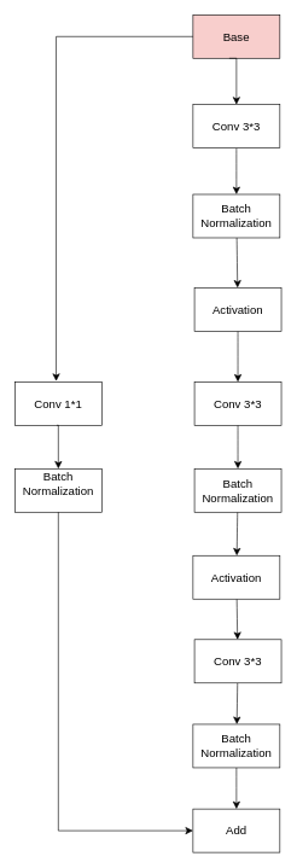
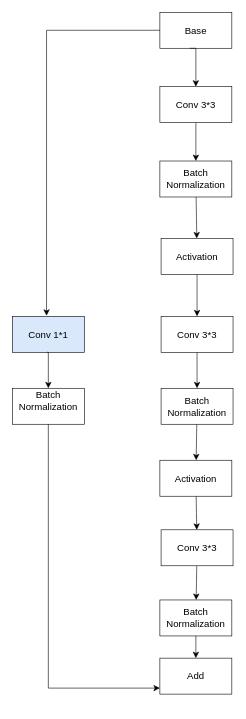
  <mxCell id="0" />
  <mxCell id="1" parent="0" />
  <mxCell id="2" value="" style="edgeStyle=none;curved=1;rounded=0;orthogonalLoop=1;jettySize=auto;html=1;fontSize=12;startSize=8;endSize=8;" edge="1" parent="1" source="3" target="5"><mxGeometry relative="1" as="geometry" /></mxCell>
  <mxCell id="3" value="Conv 3*3" style="rounded=0;whiteSpace=wrap;html=1;fontSize=16;" vertex="1" parent="1"><mxGeometry x="266" y="144" width="120" height="60" as="geometry" /></mxCell>
  <mxCell id="4" value="" style="edgeStyle=none;curved=1;rounded=0;orthogonalLoop=1;jettySize=auto;html=1;fontSize=12;startSize=8;endSize=8;" edge="1" parent="1" source="5" target="21"><mxGeometry relative="1" as="geometry" /></mxCell>
  <mxCell id="5" value="Batch Normalization" style="rounded=0;whiteSpace=wrap;html=1;fontSize=16;" vertex="1" parent="1"><mxGeometry x="266" y="268" width="120" height="60" as="geometry" /></mxCell>
  <mxCell id="6" value="&#10;&lt;span style=&quot;color: rgb(0, 0, 0); font-family: Helvetica; font-size: 16px; font-style: normal; font-variant-ligatures: normal; font-variant-caps: normal; font-weight: 400; letter-spacing: normal; orphans: 2; text-align: center; text-indent: 0px; text-transform: none; widows: 2; word-spacing: 0px; -webkit-text-stroke-width: 0px; background-color: rgb(255, 255, 255); text-decoration-thickness: initial; text-decoration-style: initial; text-decoration-color: initial; float: none; display: inline !important;&quot;&gt;Batch Normalization&lt;/span&gt;&#10;&#10;" style="rounded=0;whiteSpace=wrap;html=1;fontSize=16;" vertex="1" parent="1"><mxGeometry x="20" y="647" width="120" height="60" as="geometry" /></mxCell>
- <mxCell id="7" value="Base" style="rounded=0;whiteSpace=wrap;html=1;fontSize=16;fillColor=#f8cecc;" vertex="1" parent="1"><mxGeometry x="266" y="20" width="120" height="60" as="geometry" /></mxCell>
- <mxCell id="8" value="Add" style="rounded=0;whiteSpace=wrap;html=1;fontSize=16;" vertex="1" parent="1"><mxGeometry x="266" y="1117" width="120" height="60" as="geometry" /></mxCell>
+ <mxCell id="7" value="Base" style="rounded=0;whiteSpace=wrap;html=1;fontSize=16;" vertex="1" parent="1"><mxGeometry x="266" y="20" width="120" height="60" as="geometry" /></mxCell>
+ <mxCell id="8" value="Add" style="rounded=0;whiteSpace=wrap;html=1;fontSize=16;" vertex="1" parent="1"><mxGeometry x="266" y="1097" width="120" height="60" as="geometry" /></mxCell>
  <mxCell id="9" value="" style="edgeStyle=none;curved=1;rounded=0;orthogonalLoop=1;jettySize=auto;html=1;fontSize=12;startSize=8;endSize=8;" edge="1" parent="1" source="10" target="8"><mxGeometry relative="1" as="geometry" /></mxCell>
  <mxCell id="10" value="Batch Normalization" style="rounded=0;whiteSpace=wrap;html=1;fontSize=16;" vertex="1" parent="1"><mxGeometry x="266" y="1000" width="120" height="60" as="geometry" /></mxCell>
- <mxCell id="11" value="Conv 1*1" style="rounded=0;whiteSpace=wrap;html=1;fontSize=16;" vertex="1" parent="1"><mxGeometry x="20" y="527" width="120" height="60" as="geometry" /></mxCell>
+ <mxCell id="11" value="Conv 1*1" style="rounded=0;whiteSpace=wrap;html=1;fontSize=16;fillColor=#dae8fc;" vertex="1" parent="1"><mxGeometry x="20" y="527" width="120" height="60" as="geometry" /></mxCell>
  <mxCell id="12" value="" style="edgeStyle=none;curved=1;rounded=0;orthogonalLoop=1;jettySize=auto;html=1;fontSize=12;startSize=8;endSize=8;" edge="1" parent="1" source="13" target="10"><mxGeometry relative="1" as="geometry" /></mxCell>
  <mxCell id="13" value="Conv 3*3" style="rounded=0;whiteSpace=wrap;html=1;fontSize=16;" vertex="1" parent="1"><mxGeometry x="268" y="883" width="120" height="60" as="geometry" /></mxCell>
  <mxCell id="14" value="" style="edgeStyle=none;curved=1;rounded=0;orthogonalLoop=1;jettySize=auto;html=1;fontSize=12;startSize=8;endSize=8;" edge="1" parent="1" source="15" target="13"><mxGeometry relative="1" as="geometry" /></mxCell>
  <mxCell id="15" value="Activation" style="rounded=0;whiteSpace=wrap;html=1;fontSize=16;" vertex="1" parent="1"><mxGeometry x="266" y="767" width="120" height="60" as="geometry" /></mxCell>
  <mxCell id="16" value="" style="edgeStyle=none;curved=1;rounded=0;orthogonalLoop=1;jettySize=auto;html=1;fontSize=12;startSize=8;endSize=8;" edge="1" parent="1" source="17" target="15"><mxGeometry relative="1" as="geometry" /></mxCell>
  <mxCell id="17" value="Batch Normalization" style="rounded=0;whiteSpace=wrap;html=1;fontSize=16;" vertex="1" parent="1"><mxGeometry x="268" y="647" width="120" height="60" as="geometry" /></mxCell>
  <mxCell id="18" value="" style="edgeStyle=none;curved=1;rounded=0;orthogonalLoop=1;jettySize=auto;html=1;fontSize=12;startSize=8;endSize=8;" edge="1" parent="1" source="19" target="17"><mxGeometry relative="1" as="geometry" /></mxCell>
  <mxCell id="19" value="Conv 3*3" style="rounded=0;whiteSpace=wrap;html=1;fontSize=16;" vertex="1" parent="1"><mxGeometry x="268" y="527" width="120" height="60" as="geometry" /></mxCell>
  <mxCell id="20" value="" style="edgeStyle=none;curved=1;rounded=0;orthogonalLoop=1;jettySize=auto;html=1;fontSize=12;startSize=8;endSize=8;" edge="1" parent="1" source="21" target="19"><mxGeometry relative="1" as="geometry" /></mxCell>
  <mxCell id="21" value="Activation" style="rounded=0;whiteSpace=wrap;html=1;fontSize=16;" vertex="1" parent="1"><mxGeometry x="268" y="397" width="120" height="60" as="geometry" /></mxCell>
  <mxCell id="22" value="" style="edgeStyle=segmentEdgeStyle;endArrow=classic;html=1;curved=0;rounded=0;endSize=8;startSize=8;fontSize=12;" edge="1" parent="1" source="6" target="8"><mxGeometry width="50" height="50" relative="1" as="geometry"><mxPoint x="59" y="799" as="sourcePoint" /><mxPoint x="85" y="1165" as="targetPoint" /><Array as="points"><mxPoint x="80" y="1147" /></Array></mxGeometry></mxCell>
  <mxCell id="23" value="" style="edgeStyle=segmentEdgeStyle;endArrow=classic;html=1;curved=0;rounded=0;endSize=8;startSize=8;fontSize=12;" edge="1" parent="1" target="6"><mxGeometry width="50" height="50" relative="1" as="geometry"><mxPoint x="78" y="586.93" as="sourcePoint" /><mxPoint y="536.93" as="targetPoint" x="128" /></mxGeometry></mxCell>
  <mxCell id="24" value="" style="edgeStyle=segmentEdgeStyle;endArrow=classic;html=1;curved=0;rounded=0;endSize=8;startSize=8;fontSize=12;exitX=0;exitY=0.5;exitDx=0;exitDy=0;" edge="1" parent="1" source="7"><mxGeometry width="50" height="50" relative="1" as="geometry"><mxPoint x="40" y="70" as="sourcePoint" /><mxPoint x="77" y="526" as="targetPoint" /></mxGeometry></mxCell>
  <mxCell id="25" value="" style="edgeStyle=segmentEdgeStyle;endArrow=classic;html=1;curved=0;rounded=0;endSize=8;startSize=8;fontSize=12;" edge="1" parent="1" target="3"><mxGeometry width="50" height="50" relative="1" as="geometry"><mxPoint x="316" y="80" as="sourcePoint" /><mxPoint x="366" y="30" as="targetPoint" /></mxGeometry></mxCell>
